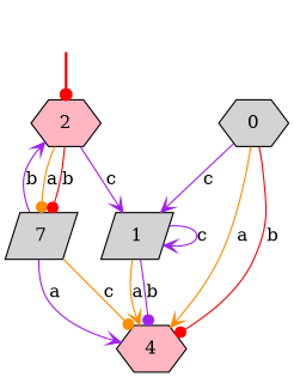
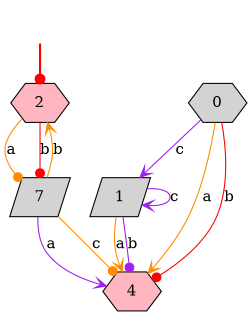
  digraph {
    node [style=filled fillcolor=lightgrey shape=hexagon]
    edge [arrowhead=vee color=purple]
    fake [style=invisible fillcolor="" shape=""]
    2 [fillcolor=lightpink root=true]
    1 [shape=parallelogram]
    n4 [label=7 shape=parallelogram]
    4 [fillcolor=lightpink]
    0
    fake -> 2 [arrowhead=dot color=red style=bold]
-   2 -> 1 [label=c]
    2 -> n4 [arrowhead=dot color=darkorange label=a]
    2 -> n4 [arrowhead=dot color=red label=b]
    1 -> 1 [label=c]
    1 -> 4 [color=darkorange label=a]
    1 -> 4 [arrowhead=dot label=b]
-   n4 -> 2 [label=b]
+   n4 -> 2 [color=darkorange label=b]
    n4 -> 4 [label=a]
    n4 -> 4 [arrowhead=dot color=darkorange label=c]
    0 -> 1 [label=c]
    0 -> 4 [color=darkorange label=a]
    0 -> 4 [arrowhead=dot color=red label=b]
  }
